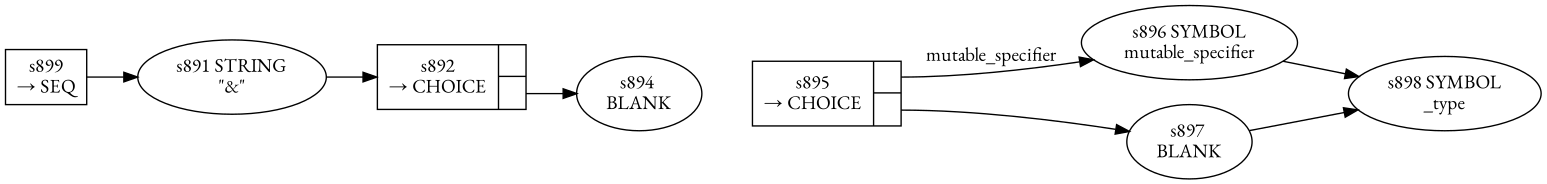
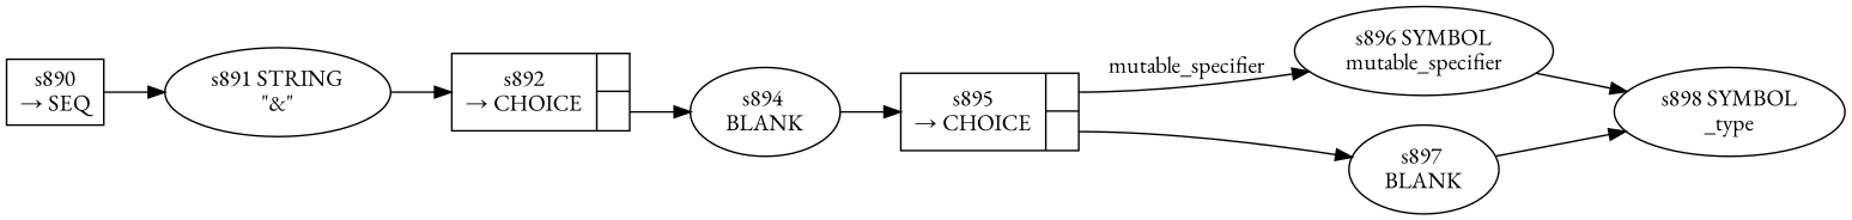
  digraph {
    fontname="EB Garamond"
    rankdir=LR
    node [fontname="EB Garamond"]
    edge [fontname="EB Garamond"]
-   n1 [fixedsize=false label="s899\n&rarr; SEQ" peripheries=1 shape=record]
+   n1 [fixedsize=false label="s890\n&rarr; SEQ" peripheries=1 shape=record]
    n2 [label="s891 STRING\n\"&\""]
    n3 [fixedsize=false label="{s892\n&rarr; CHOICE|{<p0>|<p1>}}" peripheries=1 shape=record]
    n4 [label="s894 \nBLANK"]
    n5 [fixedsize=false label="{s895\n&rarr; CHOICE|{<p0>|<p1>}}" peripheries=1 shape=record]
    n6 [label="s896 SYMBOL\nmutable_specifier"]
    n7 [label="s897 \nBLANK"]
    n8 [label="s898 SYMBOL\n_type"]
    n1 -> n2
    n2 -> n3
    n3 -> n4 [tailport=p1]
+   n4 -> n5
    n5 -> n6 [label=mutable_specifier tailport=p0]
    n5 -> n7 [tailport=p1]
    n6 -> n8
    n7 -> n8
  }
